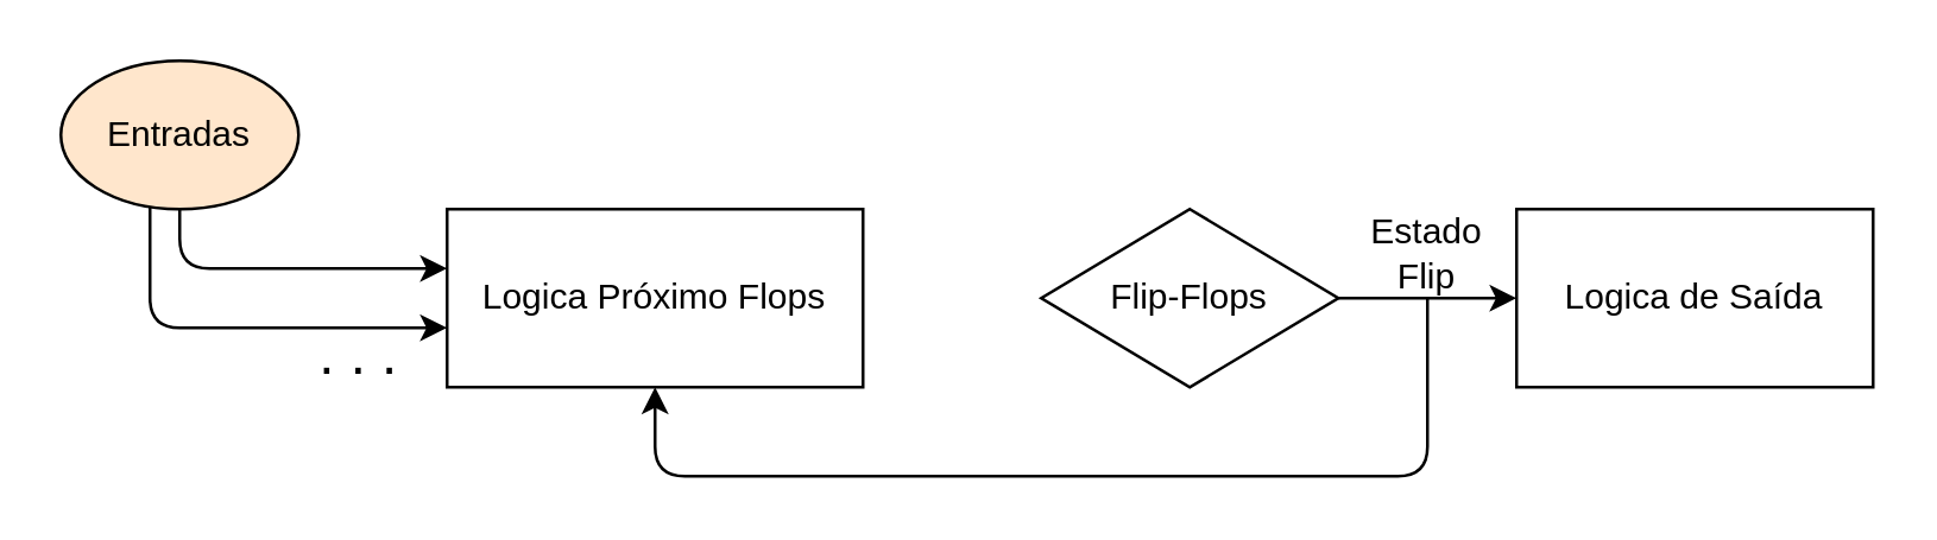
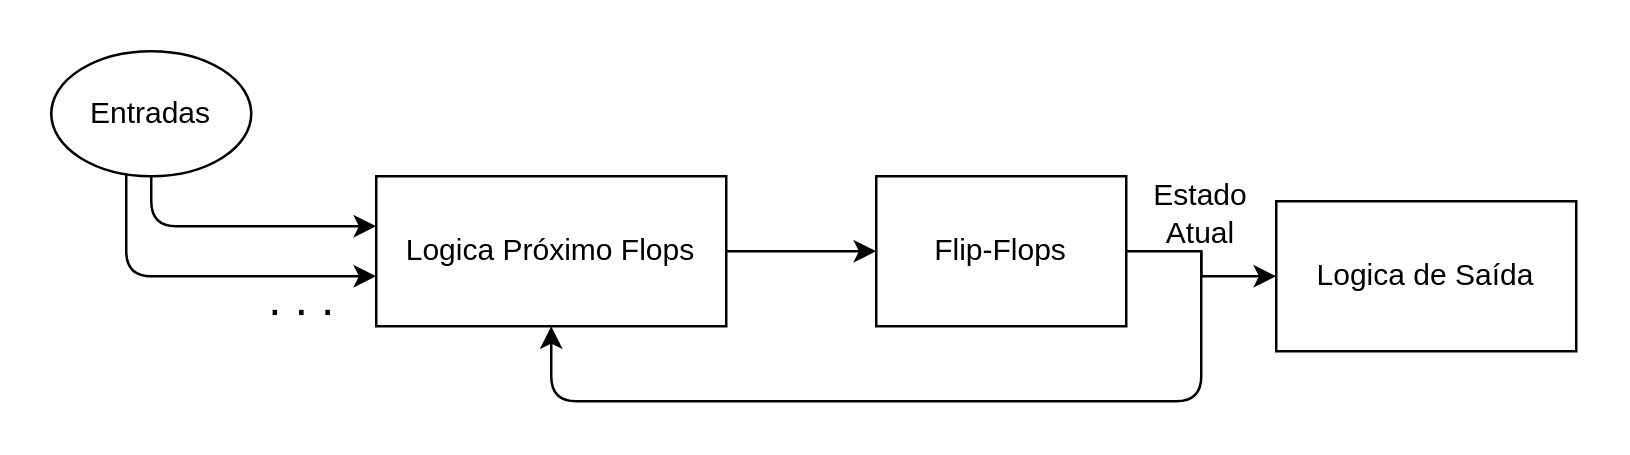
  <mxCell id="0" />
  <mxCell id="1" parent="0" />
+ <mxCell id="2" style="edgeStyle=orthogonalEdgeStyle;rounded=0;orthogonalLoop=1;jettySize=auto;html=1;entryX=0;entryY=0.5;entryDx=0;entryDy=0;" parent="1" source="3" target="8" edge="1"><mxGeometry relative="1" as="geometry" /></mxCell>
  <mxCell id="3" value="Logica Próximo Flops" style="rounded=0;whiteSpace=wrap;html=1;" parent="1" vertex="1"><mxGeometry x="150" y="70" width="140" height="60" as="geometry" /></mxCell>
  <mxCell id="4" value="" style="endArrow=classic;html=1;" parent="1" source="11" edge="1"><mxGeometry width="50" height="50" relative="1" as="geometry"><mxPoint x="60" y="30" as="sourcePoint" /><mxPoint x="150" y="90" as="targetPoint" /><Array as="points"><mxPoint x="60" y="90" /></Array></mxGeometry></mxCell>
  <mxCell id="5" value="" style="endArrow=classic;html=1;" parent="1" edge="1"><mxGeometry width="50" height="50" relative="1" as="geometry"><mxPoint x="50" y="30" as="sourcePoint" /><mxPoint x="150" y="110" as="targetPoint" /><Array as="points"><mxPoint x="50" y="110" /></Array></mxGeometry></mxCell>
  <mxCell id="6" value="&lt;font style=&quot;font-size: 19px&quot;&gt;. . .&lt;/font&gt;" style="text;html=1;align=center;verticalAlign=middle;resizable=0;points=[];autosize=1;" parent="1" vertex="1"><mxGeometry x="100" y="110" width="40" height="20" as="geometry" /></mxCell>
  <mxCell id="7" style="edgeStyle=orthogonalEdgeStyle;rounded=0;orthogonalLoop=1;jettySize=auto;html=1;exitX=1;exitY=0.5;exitDx=0;exitDy=0;entryX=0;entryY=0.5;entryDx=0;entryDy=0;" parent="1" source="8" target="9" edge="1"><mxGeometry relative="1" as="geometry" /></mxCell>
- <mxCell id="8" value="Flip-Flops" style="rhombus;whiteSpace=wrap;html=1;" parent="1" vertex="1"><mxGeometry x="350" y="70" width="100" height="60" as="geometry" /></mxCell>
- <mxCell id="9" value="Logica de Saída" style="rounded=0;whiteSpace=wrap;html=1;" parent="1" vertex="1"><mxGeometry x="510" y="70" width="120" height="60" as="geometry" /></mxCell>
+ <mxCell id="8" value="Flip-Flops" style="rounded=0;whiteSpace=wrap;html=1;" parent="1" vertex="1"><mxGeometry x="350" y="70" width="100" height="60" as="geometry" /></mxCell>
+ <mxCell id="9" value="Logica de Saída" style="rounded=0;whiteSpace=wrap;html=1;" parent="1" vertex="1"><mxGeometry x="510" y="80" width="120" height="60" as="geometry" /></mxCell>
  <mxCell id="10" value="" style="endArrow=classic;html=1;entryX=0.5;entryY=1;entryDx=0;entryDy=0;" parent="1" target="3" edge="1"><mxGeometry width="50" height="50" relative="1" as="geometry"><mxPoint x="480" y="100" as="sourcePoint" /><mxPoint x="210" y="160" as="targetPoint" /><Array as="points"><mxPoint x="480" y="160" /><mxPoint x="220" y="160" /></Array></mxGeometry></mxCell>
- <mxCell id="11" value="Entradas" style="ellipse;whiteSpace=wrap;html=1;fillColor=#ffe6cc;" parent="1" vertex="1"><mxGeometry x="20" y="20" width="80" height="50" as="geometry" /></mxCell>
- <mxCell id="12" value="Estado Flip" style="text;html=1;strokeColor=none;fillColor=none;align=center;verticalAlign=middle;whiteSpace=wrap;rounded=0;" vertex="1" parent="1"><mxGeometry x="460" y="75" width="40" height="20" as="geometry" /></mxCell>
+ <mxCell id="11" value="Entradas" style="ellipse;whiteSpace=wrap;html=1;" parent="1" vertex="1"><mxGeometry x="20" y="20" width="80" height="50" as="geometry" /></mxCell>
+ <mxCell id="12" value="Estado Atual" style="text;html=1;strokeColor=none;fillColor=none;align=center;verticalAlign=middle;whiteSpace=wrap;rounded=0;" vertex="1" parent="1"><mxGeometry x="460" y="75" width="40" height="20" as="geometry" /></mxCell>
